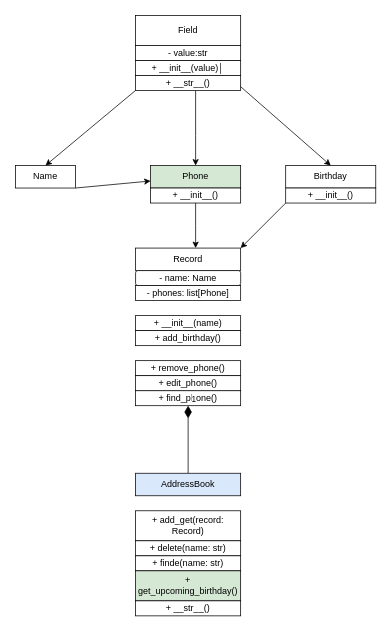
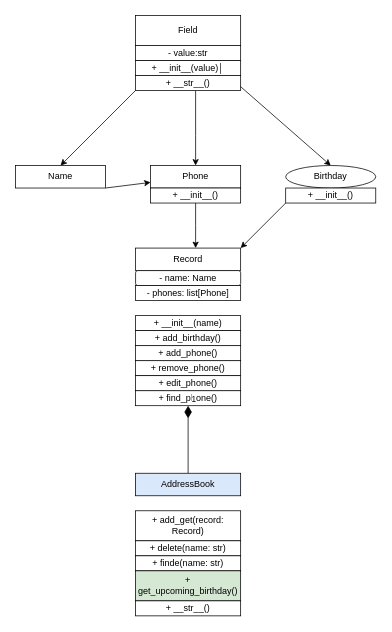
  <mxCell id="0" />
  <mxCell id="1" parent="0" />
  <mxCell id="2" value="Field" style="rounded=0;whiteSpace=wrap;html=1;" vertex="1" parent="1"><mxGeometry x="180" y="20" width="140" height="40" as="geometry" /></mxCell>
  <mxCell id="3" value="+ __init__(value)│" style="rounded=0;whiteSpace=wrap;html=1;" vertex="1" parent="1"><mxGeometry x="180" y="80" width="140" height="20" as="geometry" /></mxCell>
  <mxCell id="4" value="- value:str" style="rounded=0;whiteSpace=wrap;html=1;" vertex="1" parent="1"><mxGeometry x="180" y="60" width="140" height="20" as="geometry" /></mxCell>
  <mxCell id="5" value="" style="edgeStyle=orthogonalEdgeStyle;rounded=0;orthogonalLoop=1;jettySize=auto;html=1;" edge="1" parent="1" source="6" target="8"><mxGeometry relative="1" as="geometry"><Array as="points"><mxPoint x="260" y="180" /><mxPoint x="260" y="180" /></Array></mxGeometry></mxCell>
  <mxCell id="6" value="&lt;div&gt;+ __str__()&lt;/div&gt;" style="rounded=0;whiteSpace=wrap;html=1;" vertex="1" parent="1"><mxGeometry x="180" y="100" width="140" height="20" as="geometry" /></mxCell>
- <mxCell id="7" value="Name" style="rounded=0;whiteSpace=wrap;html=1;" vertex="1" parent="1"><mxGeometry x="20" y="220" width="80" height="30" as="geometry" /></mxCell>
- <mxCell id="8" value="&lt;div&gt;Phone&lt;/div&gt;" style="rounded=0;whiteSpace=wrap;html=1;fillColor=#d5e8d4;" vertex="1" parent="1"><mxGeometry x="200" y="220" width="120" height="30" as="geometry" /></mxCell>
- <mxCell id="9" value="Birthday" style="rounded=0;whiteSpace=wrap;html=1;" vertex="1" parent="1"><mxGeometry x="380" y="220" width="120" height="30" as="geometry" /></mxCell>
+ <mxCell id="7" value="Name" style="rounded=0;whiteSpace=wrap;html=1;" vertex="1" parent="1"><mxGeometry x="20" y="220" width="120" height="30" as="geometry" /></mxCell>
+ <mxCell id="8" value="&lt;div&gt;Phone&lt;/div&gt;" style="rounded=0;whiteSpace=wrap;html=1;" vertex="1" parent="1"><mxGeometry x="200" y="220" width="120" height="30" as="geometry" /></mxCell>
+ <mxCell id="9" value="Birthday" style="ellipse;whiteSpace=wrap;html=1;" vertex="1" parent="1"><mxGeometry x="380" y="220" width="120" height="30" as="geometry" /></mxCell>
  <mxCell id="10" value="" style="endArrow=classic;html=1;rounded=0;entryX=0.5;entryY=0;entryDx=0;entryDy=0;exitX=1;exitY=0.75;exitDx=0;exitDy=0;" edge="1" parent="1" source="6" target="9"><mxGeometry width="50" height="50" relative="1" as="geometry"><mxPoint x="300" y="130" as="sourcePoint" /><mxPoint x="300" y="200" as="targetPoint" /></mxGeometry></mxCell>
  <mxCell id="11" value="" style="endArrow=classic;html=1;rounded=0;exitX=0;exitY=1;exitDx=0;exitDy=0;entryX=0.5;entryY=0;entryDx=0;entryDy=0;" edge="1" parent="1" source="6" target="7"><mxGeometry width="50" height="50" relative="1" as="geometry"><mxPoint x="250" y="330" as="sourcePoint" /><mxPoint x="250" y="400" as="targetPoint" /></mxGeometry></mxCell>
  <mxCell id="12" value="" style="edgeStyle=orthogonalEdgeStyle;rounded=0;orthogonalLoop=1;jettySize=auto;html=1;" edge="1" parent="1" source="13" target="15"><mxGeometry relative="1" as="geometry"><Array as="points"><mxPoint x="260" y="300" /><mxPoint x="260" y="300" /></Array></mxGeometry></mxCell>
  <mxCell id="13" value="+ __init__()" style="rounded=0;whiteSpace=wrap;html=1;" vertex="1" parent="1"><mxGeometry x="200" y="250" width="120" height="20" as="geometry" /></mxCell>
  <mxCell id="14" value="+ __init__()" style="rounded=0;whiteSpace=wrap;html=1;" vertex="1" parent="1"><mxGeometry x="380" y="250" width="120" height="20" as="geometry" /></mxCell>
  <mxCell id="15" value="Record" style="rounded=0;whiteSpace=wrap;html=1;" vertex="1" parent="1"><mxGeometry x="180" y="330" width="140" height="30" as="geometry" /></mxCell>
  <mxCell id="16" value="" style="endArrow=classic;html=1;rounded=0;exitX=1;exitY=1;exitDx=0;exitDy=0;" edge="1" parent="1" source="7" target="8"><mxGeometry width="50" height="50" relative="1" as="geometry"><mxPoint x="250" y="330" as="sourcePoint" /><mxPoint x="250" y="460" as="targetPoint" /></mxGeometry></mxCell>
  <mxCell id="17" value="" style="endArrow=classic;html=1;rounded=0;exitX=0;exitY=1;exitDx=0;exitDy=0;entryX=1;entryY=0;entryDx=0;entryDy=0;" edge="1" parent="1" source="14" target="15"><mxGeometry width="50" height="50" relative="1" as="geometry"><mxPoint x="250" y="330" as="sourcePoint" /><mxPoint x="230" y="400" as="targetPoint" /></mxGeometry></mxCell>
  <mxCell id="18" value="- name: Name" style="whiteSpace=wrap;html=1;rounded=1;" vertex="1" parent="1"><mxGeometry x="180" y="360" width="140" height="20" as="geometry" /></mxCell>
  <mxCell id="19" value="- phones: list[Phone]" style="rounded=0;whiteSpace=wrap;html=1;" vertex="1" parent="1"><mxGeometry x="180" y="380" width="140" height="20" as="geometry" /></mxCell>
  <mxCell id="20" value="+ __init__(name)" style="rounded=0;whiteSpace=wrap;html=1;" vertex="1" parent="1"><mxGeometry x="180" y="420" width="140" height="20" as="geometry" /></mxCell>
  <mxCell id="21" value="+ remove_phone()" style="rounded=0;whiteSpace=wrap;html=1;" vertex="1" parent="1"><mxGeometry x="180" y="480" width="140" height="20" as="geometry" /></mxCell>
  <mxCell id="22" value="+ find_phone()" style="rounded=0;whiteSpace=wrap;html=1;" vertex="1" parent="1"><mxGeometry x="180" y="520" width="140" height="20" as="geometry" /></mxCell>
+ <mxCell id="23" value="+ add_phone()" style="rounded=0;whiteSpace=wrap;html=1;" vertex="1" parent="1"><mxGeometry x="180" y="460" width="140" height="20" as="geometry" /></mxCell>
  <mxCell id="24" value="+ edit_phone()" style="rounded=0;whiteSpace=wrap;html=1;" vertex="1" parent="1"><mxGeometry x="180" y="500" width="140" height="20" as="geometry" /></mxCell>
  <mxCell id="25" value="+ add_birthday()" style="rounded=0;whiteSpace=wrap;html=1;" vertex="1" parent="1"><mxGeometry x="180" y="440" width="140" height="20" as="geometry" /></mxCell>
  <mxCell id="26" value="1" style="endArrow=none;html=1;endSize=12;startArrow=diamondThin;startSize=14;startFill=1;edgeStyle=orthogonalEdgeStyle;align=left;verticalAlign=bottom;rounded=0;exitX=0.5;exitY=1;exitDx=0;exitDy=0;entryX=0.5;entryY=0;entryDx=0;entryDy=0;" edge="1" parent="1" source="22" target="27"><mxGeometry x="-1" y="3" relative="1" as="geometry"><mxPoint x="190" y="575" as="sourcePoint" /><mxPoint x="260" y="630" as="targetPoint" /></mxGeometry></mxCell>
  <mxCell id="27" value="AddressBook" style="rounded=0;whiteSpace=wrap;html=1;fillColor=#dae8fc;" vertex="1" parent="1"><mxGeometry x="180" y="630" width="140" height="30" as="geometry" /></mxCell>
  <mxCell id="28" value="+ add_get(record: Record)" style="rounded=0;whiteSpace=wrap;html=1;" vertex="1" parent="1"><mxGeometry x="180" y="680" width="140" height="40" as="geometry" /></mxCell>
  <mxCell id="29" value="+ delete(name: str)" style="rounded=0;whiteSpace=wrap;html=1;" vertex="1" parent="1"><mxGeometry x="180" y="720" width="140" height="20" as="geometry" /></mxCell>
  <mxCell id="30" value="+ finde(name: str)" style="rounded=0;whiteSpace=wrap;html=1;" vertex="1" parent="1"><mxGeometry x="180" y="740" width="140" height="20" as="geometry" /></mxCell>
  <mxCell id="31" value="+ get_upcoming_birthday()" style="rounded=0;whiteSpace=wrap;html=1;fillColor=#d5e8d4;" vertex="1" parent="1"><mxGeometry x="180" y="760" width="140" height="40" as="geometry" /></mxCell>
  <mxCell id="32" value="+ __str__()" style="rounded=0;whiteSpace=wrap;html=1;" vertex="1" parent="1"><mxGeometry x="180" y="800" width="140" height="20" as="geometry" /></mxCell>
